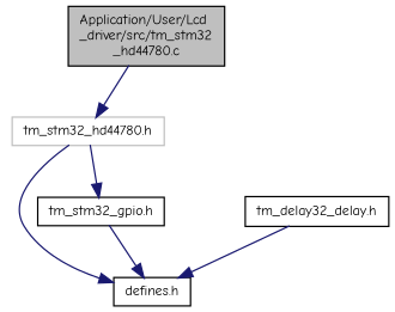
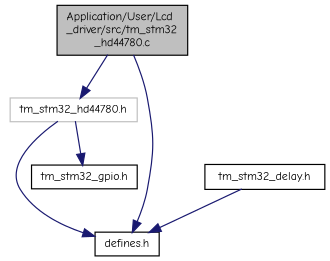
  digraph {
    fontname="Comic Neue"
    node [color=black fillcolor=white fontname="Comic Neue" fontsize=10 shape=record style=filled]
    edge [color=midnightblue fontname="Comic Neue" fontsize=10 labelfontname=Helvetica labelfontsize=10 style=solid]
    n1 [fillcolor=grey75 fontcolor=black height=0.2 label="Application/User/Lcd\l_driver/src/tm_stm32\l_hd44780.c" width=0.4]
    n2 [color=grey75 height=0.2 label="tm_stm32_hd44780.h" width=0.4]
    n3 [height=0.2 label="defines.h" width=0.4]
    n4 [height=0.2 label="tm_stm32_gpio.h" width=0.4]
-   n5 [height=0.2 label="tm_delay32_delay.h" width=0.4]
+   n5 [height=0.2 label="tm_stm32_delay.h" width=0.4]
    n1 -> n2
    n2 -> n3
    n2 -> n4
-   n4 -> n3
+   n1 -> n3
    n5 -> n3
  }
